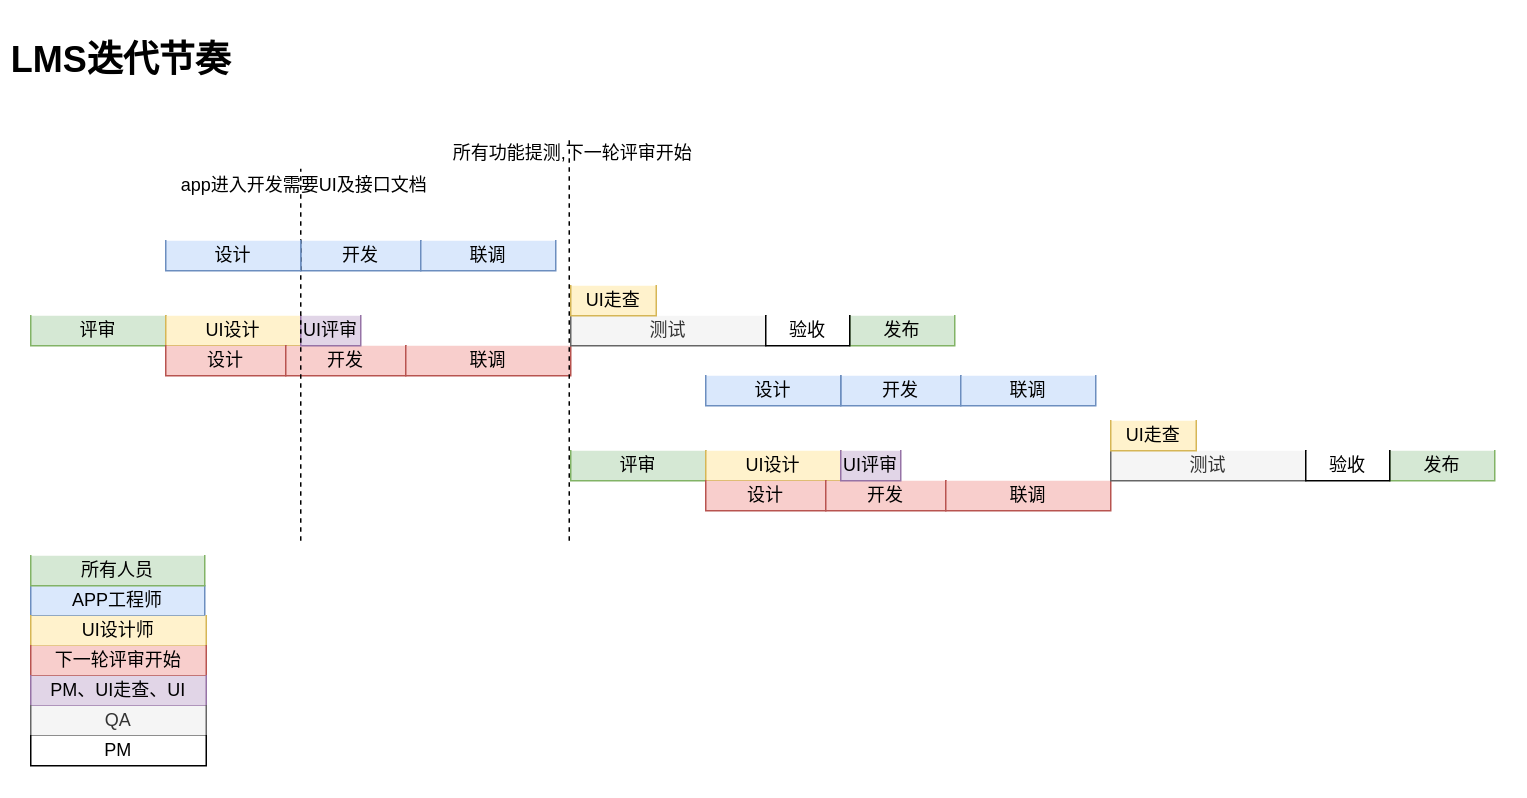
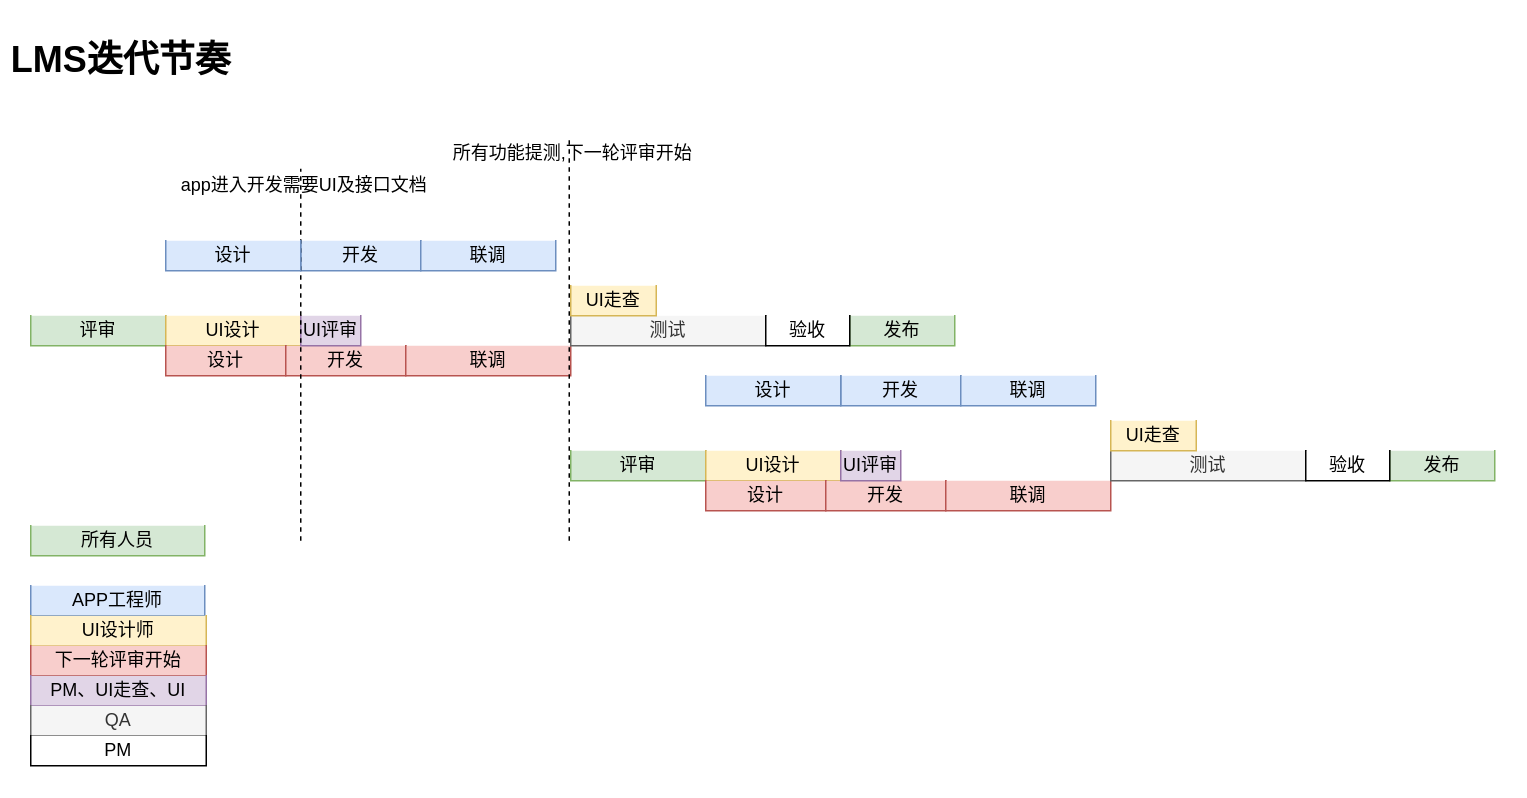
  <mxCell id="0" />
  <mxCell id="1" parent="0" />
  <mxCell id="2" value="评审" style="shape=partialRectangle;whiteSpace=wrap;html=1;bottom=1;right=1;left=1;top=0;fillColor=#d5e8d4;routingCenterX=-0.5;strokeColor=#82b366;" vertex="1" parent="1"><mxGeometry x="20" y="210" width="90" height="20" as="geometry" /></mxCell>
  <mxCell id="3" value="UI设计" style="shape=partialRectangle;whiteSpace=wrap;html=1;bottom=1;right=1;left=1;top=0;fillColor=#fff2cc;routingCenterX=-0.5;strokeColor=#d6b656;" vertex="1" parent="1"><mxGeometry x="110" y="210" width="90" height="20" as="geometry" /></mxCell>
  <mxCell id="4" value="开发" style="shape=partialRectangle;whiteSpace=wrap;html=1;bottom=1;right=1;left=1;top=0;fillColor=#dae8fc;routingCenterX=-0.5;strokeColor=#6c8ebf;" vertex="1" parent="1"><mxGeometry x="200" y="160" width="80" height="20" as="geometry" /></mxCell>
  <mxCell id="5" value="设计" style="shape=partialRectangle;whiteSpace=wrap;html=1;bottom=1;right=1;left=1;top=0;fillColor=#f8cecc;routingCenterX=-0.5;strokeColor=#b85450;" vertex="1" parent="1"><mxGeometry x="110" y="230" width="80" height="20" as="geometry" /></mxCell>
  <mxCell id="6" value="开发" style="shape=partialRectangle;whiteSpace=wrap;html=1;bottom=1;right=1;left=1;top=0;fillColor=#f8cecc;routingCenterX=-0.5;strokeColor=#b85450;" vertex="1" parent="1"><mxGeometry x="190" y="230" width="80" height="20" as="geometry" /></mxCell>
  <mxCell id="7" value="联调" style="shape=partialRectangle;whiteSpace=wrap;html=1;bottom=1;right=1;left=1;top=0;fillColor=#dae8fc;routingCenterX=-0.5;strokeColor=#6c8ebf;" vertex="1" parent="1"><mxGeometry x="280" y="160" width="90" height="20" as="geometry" /></mxCell>
  <mxCell id="8" value="联调" style="shape=partialRectangle;whiteSpace=wrap;html=1;bottom=1;right=1;left=1;top=0;fillColor=#f8cecc;routingCenterX=-0.5;strokeColor=#b85450;" vertex="1" parent="1"><mxGeometry x="270" y="230" width="110" height="20" as="geometry" /></mxCell>
  <mxCell id="9" value="UI评审" style="shape=partialRectangle;whiteSpace=wrap;html=1;bottom=1;right=1;left=1;top=0;fillColor=#e1d5e7;routingCenterX=-0.5;strokeColor=#9673a6;" vertex="1" parent="1"><mxGeometry x="200" y="210" width="40" height="20" as="geometry" /></mxCell>
  <mxCell id="10" value="测试" style="shape=partialRectangle;whiteSpace=wrap;html=1;bottom=1;right=1;left=1;top=0;routingCenterX=-0.5;fillColor=#f5f5f5;strokeColor=#666666;fontColor=#333333;" vertex="1" parent="1"><mxGeometry x="380" y="210" width="130" height="20" as="geometry" /></mxCell>
  <mxCell id="11" value="发布" style="shape=partialRectangle;whiteSpace=wrap;html=1;bottom=1;right=1;left=1;top=0;fillColor=#d5e8d4;routingCenterX=-0.5;strokeColor=#82b366;" vertex="1" parent="1"><mxGeometry x="566" y="210" width="70" height="20" as="geometry" /></mxCell>
  <mxCell id="12" value="LMS迭代节奏" style="text;strokeColor=none;fillColor=none;html=1;fontSize=24;fontStyle=1;verticalAlign=middle;align=center;" vertex="1" parent="1"><mxGeometry x="30" y="20" width="100" height="40" as="geometry" /></mxCell>
  <mxCell id="13" value="" style="endArrow=none;dashed=1;html=1;" edge="1" parent="1"><mxGeometry width="50" height="50" relative="1" as="geometry"><mxPoint x="200" y="360" as="sourcePoint" /><mxPoint x="200" y="112" as="targetPoint" /></mxGeometry></mxCell>
  <mxCell id="14" value="app进入开发需要UI及接口文档" style="text;html=1;align=center;verticalAlign=middle;resizable=0;points=[];" vertex="1" connectable="0" parent="13"><mxGeometry x="0.922" y="-1" relative="1" as="geometry"><mxPoint as="offset" /></mxGeometry></mxCell>
  <mxCell id="15" value="设计" style="shape=partialRectangle;whiteSpace=wrap;html=1;bottom=1;right=1;left=1;top=0;fillColor=#dae8fc;routingCenterX=-0.5;strokeColor=#6c8ebf;" vertex="1" parent="1"><mxGeometry x="110" y="160" width="90" height="20" as="geometry" /></mxCell>
  <mxCell id="16" value="" style="endArrow=none;dashed=1;html=1;" edge="1" parent="1"><mxGeometry width="50" height="50" relative="1" as="geometry"><mxPoint x="379" y="360" as="sourcePoint" /><mxPoint x="379" y="90" as="targetPoint" /></mxGeometry></mxCell>
  <mxCell id="17" value="所有功能提测,下一轮评审开始" style="text;html=1;align=center;verticalAlign=middle;resizable=0;points=[];" vertex="1" connectable="0" parent="16"><mxGeometry x="0.922" y="-1" relative="1" as="geometry"><mxPoint as="offset" /></mxGeometry></mxCell>
  <mxCell id="18" value="APP工程师" style="shape=partialRectangle;whiteSpace=wrap;html=1;bottom=1;right=1;left=1;top=0;fillColor=#dae8fc;routingCenterX=-0.5;strokeColor=#6c8ebf;" vertex="1" parent="1"><mxGeometry x="20" y="390" width="116" height="20" as="geometry" /></mxCell>
- <mxCell id="19" value="所有人员" style="shape=partialRectangle;whiteSpace=wrap;html=1;bottom=1;right=1;left=1;top=0;fillColor=#d5e8d4;routingCenterX=-0.5;strokeColor=#82b366;" vertex="1" parent="1"><mxGeometry x="20" y="370" width="116" height="20" as="geometry" /></mxCell>
+ <mxCell id="19" value="所有人员" style="shape=partialRectangle;whiteSpace=wrap;html=1;bottom=1;right=1;left=1;top=0;fillColor=#d5e8d4;routingCenterX=-0.5;strokeColor=#82b366;" vertex="1" parent="1"><mxGeometry x="20" y="350" width="116" height="20" as="geometry" /></mxCell>
  <mxCell id="20" value="UI设计师" style="shape=partialRectangle;whiteSpace=wrap;html=1;bottom=1;right=1;left=1;top=0;fillColor=#fff2cc;routingCenterX=-0.5;strokeColor=#d6b656;" vertex="1" parent="1"><mxGeometry x="20" y="410" width="117" height="20.17" as="geometry" /></mxCell>
  <mxCell id="21" value="下一轮评审开始" style="shape=partialRectangle;whiteSpace=wrap;html=1;bottom=1;right=1;left=1;top=0;fillColor=#f8cecc;routingCenterX=-0.5;strokeColor=#b85450;" vertex="1" parent="1"><mxGeometry x="20" y="430" width="117" height="20" as="geometry" /></mxCell>
  <mxCell id="22" value="PM、UI走查、UI" style="shape=partialRectangle;whiteSpace=wrap;html=1;bottom=1;right=1;left=1;top=0;fillColor=#e1d5e7;routingCenterX=-0.5;strokeColor=#9673a6;" vertex="1" parent="1"><mxGeometry x="20" y="450" width="117" height="20" as="geometry" /></mxCell>
  <mxCell id="23" value="QA" style="shape=partialRectangle;whiteSpace=wrap;html=1;bottom=1;right=1;left=1;top=0;routingCenterX=-0.5;fillColor=#f5f5f5;strokeColor=#666666;fontColor=#333333;" vertex="1" parent="1"><mxGeometry x="20" y="470" width="117" height="20" as="geometry" /></mxCell>
  <mxCell id="24" value="UI走查" style="shape=partialRectangle;whiteSpace=wrap;html=1;bottom=1;right=1;left=1;top=0;fillColor=#fff2cc;routingCenterX=-0.5;strokeColor=#d6b656;" vertex="1" parent="1"><mxGeometry x="380" y="190" width="57" height="20" as="geometry" /></mxCell>
  <mxCell id="25" value="验收" style="shape=partialRectangle;whiteSpace=wrap;html=1;bottom=1;right=1;left=1;top=0;routingCenterX=-0.5;" vertex="1" parent="1"><mxGeometry x="510" y="210" width="56" height="20" as="geometry" /></mxCell>
  <mxCell id="26" style="edgeStyle=orthogonalEdgeStyle;rounded=0;orthogonalLoop=1;jettySize=auto;html=1;exitX=0.5;exitY=1;exitDx=0;exitDy=0;" edge="1" parent="1" source="11" target="11"><mxGeometry relative="1" as="geometry" /></mxCell>
  <mxCell id="27" value="PM" style="shape=partialRectangle;whiteSpace=wrap;html=1;bottom=1;right=1;left=1;top=0;routingCenterX=-0.5;" vertex="1" parent="1"><mxGeometry x="20" y="490" width="117" height="20" as="geometry" /></mxCell>
  <mxCell id="28" value="评审" style="shape=partialRectangle;whiteSpace=wrap;html=1;bottom=1;right=1;left=1;top=0;fillColor=#d5e8d4;routingCenterX=-0.5;strokeColor=#82b366;" vertex="1" parent="1"><mxGeometry x="380" y="300" width="90" height="20" as="geometry" /></mxCell>
  <mxCell id="29" value="UI设计" style="shape=partialRectangle;whiteSpace=wrap;html=1;bottom=1;right=1;left=1;top=0;fillColor=#fff2cc;routingCenterX=-0.5;strokeColor=#d6b656;" vertex="1" parent="1"><mxGeometry x="470" y="300" width="90" height="20" as="geometry" /></mxCell>
  <mxCell id="30" value="开发" style="shape=partialRectangle;whiteSpace=wrap;html=1;bottom=1;right=1;left=1;top=0;fillColor=#dae8fc;routingCenterX=-0.5;strokeColor=#6c8ebf;" vertex="1" parent="1"><mxGeometry x="560" y="250" width="80" height="20" as="geometry" /></mxCell>
  <mxCell id="31" value="设计" style="shape=partialRectangle;whiteSpace=wrap;html=1;bottom=1;right=1;left=1;top=0;fillColor=#f8cecc;routingCenterX=-0.5;strokeColor=#b85450;" vertex="1" parent="1"><mxGeometry x="470" y="320" width="80" height="20" as="geometry" /></mxCell>
  <mxCell id="32" value="开发" style="shape=partialRectangle;whiteSpace=wrap;html=1;bottom=1;right=1;left=1;top=0;fillColor=#f8cecc;routingCenterX=-0.5;strokeColor=#b85450;" vertex="1" parent="1"><mxGeometry x="550" y="320" width="80" height="20" as="geometry" /></mxCell>
  <mxCell id="33" value="联调" style="shape=partialRectangle;whiteSpace=wrap;html=1;bottom=1;right=1;left=1;top=0;fillColor=#dae8fc;routingCenterX=-0.5;strokeColor=#6c8ebf;" vertex="1" parent="1"><mxGeometry x="640" y="250" width="90" height="20" as="geometry" /></mxCell>
  <mxCell id="34" value="联调" style="shape=partialRectangle;whiteSpace=wrap;html=1;bottom=1;right=1;left=1;top=0;fillColor=#f8cecc;routingCenterX=-0.5;strokeColor=#b85450;" vertex="1" parent="1"><mxGeometry x="630" y="320" width="110" height="20" as="geometry" /></mxCell>
  <mxCell id="35" value="UI评审" style="shape=partialRectangle;whiteSpace=wrap;html=1;bottom=1;right=1;left=1;top=0;fillColor=#e1d5e7;routingCenterX=-0.5;strokeColor=#9673a6;" vertex="1" parent="1"><mxGeometry x="560" y="300" width="40" height="20" as="geometry" /></mxCell>
  <mxCell id="36" value="测试" style="shape=partialRectangle;whiteSpace=wrap;html=1;bottom=1;right=1;left=1;top=0;routingCenterX=-0.5;fillColor=#f5f5f5;strokeColor=#666666;fontColor=#333333;" vertex="1" parent="1"><mxGeometry x="740" y="300" width="130" height="20" as="geometry" /></mxCell>
  <mxCell id="37" value="发布" style="shape=partialRectangle;whiteSpace=wrap;html=1;bottom=1;right=1;left=1;top=0;fillColor=#d5e8d4;routingCenterX=-0.5;strokeColor=#82b366;" vertex="1" parent="1"><mxGeometry x="926" y="300" width="70" height="20" as="geometry" /></mxCell>
  <mxCell id="38" value="设计" style="shape=partialRectangle;whiteSpace=wrap;html=1;bottom=1;right=1;left=1;top=0;fillColor=#dae8fc;routingCenterX=-0.5;strokeColor=#6c8ebf;" vertex="1" parent="1"><mxGeometry x="470" y="250" width="90" height="20" as="geometry" /></mxCell>
  <mxCell id="39" value="UI走查" style="shape=partialRectangle;whiteSpace=wrap;html=1;bottom=1;right=1;left=1;top=0;fillColor=#fff2cc;routingCenterX=-0.5;strokeColor=#d6b656;" vertex="1" parent="1"><mxGeometry x="740" y="280" width="57" height="20" as="geometry" /></mxCell>
  <mxCell id="40" value="验收" style="shape=partialRectangle;whiteSpace=wrap;html=1;bottom=1;right=1;left=1;top=0;routingCenterX=-0.5;" vertex="1" parent="1"><mxGeometry x="870" y="300" width="56" height="20" as="geometry" /></mxCell>
  <mxCell id="41" style="edgeStyle=orthogonalEdgeStyle;rounded=0;orthogonalLoop=1;jettySize=auto;html=1;exitX=0.5;exitY=1;exitDx=0;exitDy=0;" edge="1" parent="1" source="37" target="37"><mxGeometry relative="1" as="geometry" /></mxCell>
